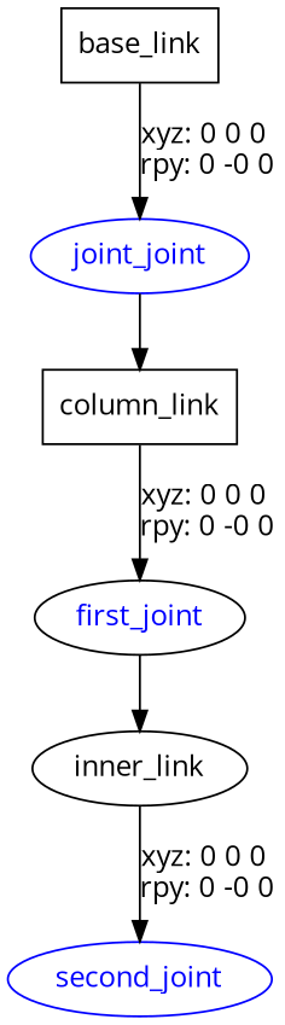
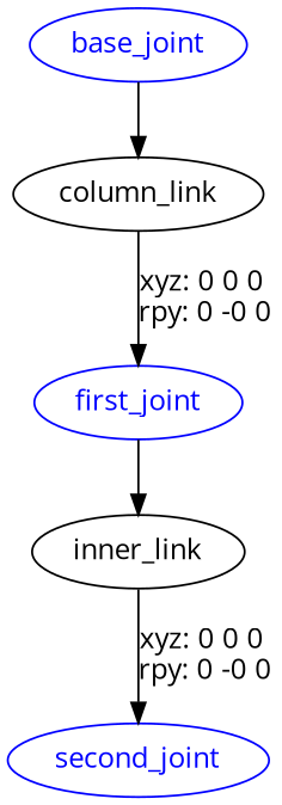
  digraph {
    fontname="Open Sans"
    node [fontname="Open Sans" shape=ellipse]
    edge [fontname="Open Sans"]
-   n1 [label=base_link shape=box]
-   base_joint [color=blue fontcolor=blue label=joint_joint]
-   n3 [label=column_link shape=box]
-   first_joint [color=black fontcolor=blue]
+   base_joint [color=blue fontcolor=blue]
+   n3 [label=column_link]
+   first_joint [color=blue fontcolor=blue]
    n5 [label=inner_link]
    second_joint [color=blue fontcolor=blue]
-   n1 -> base_joint [label="xyz: 0 0 0 \nrpy: 0 -0 0"]
    base_joint -> n3
    n3 -> first_joint [label="xyz: 0 0 0 \nrpy: 0 -0 0"]
    first_joint -> n5
    n5 -> second_joint [label="xyz: 0 0 0 \nrpy: 0 -0 0"]
  }
